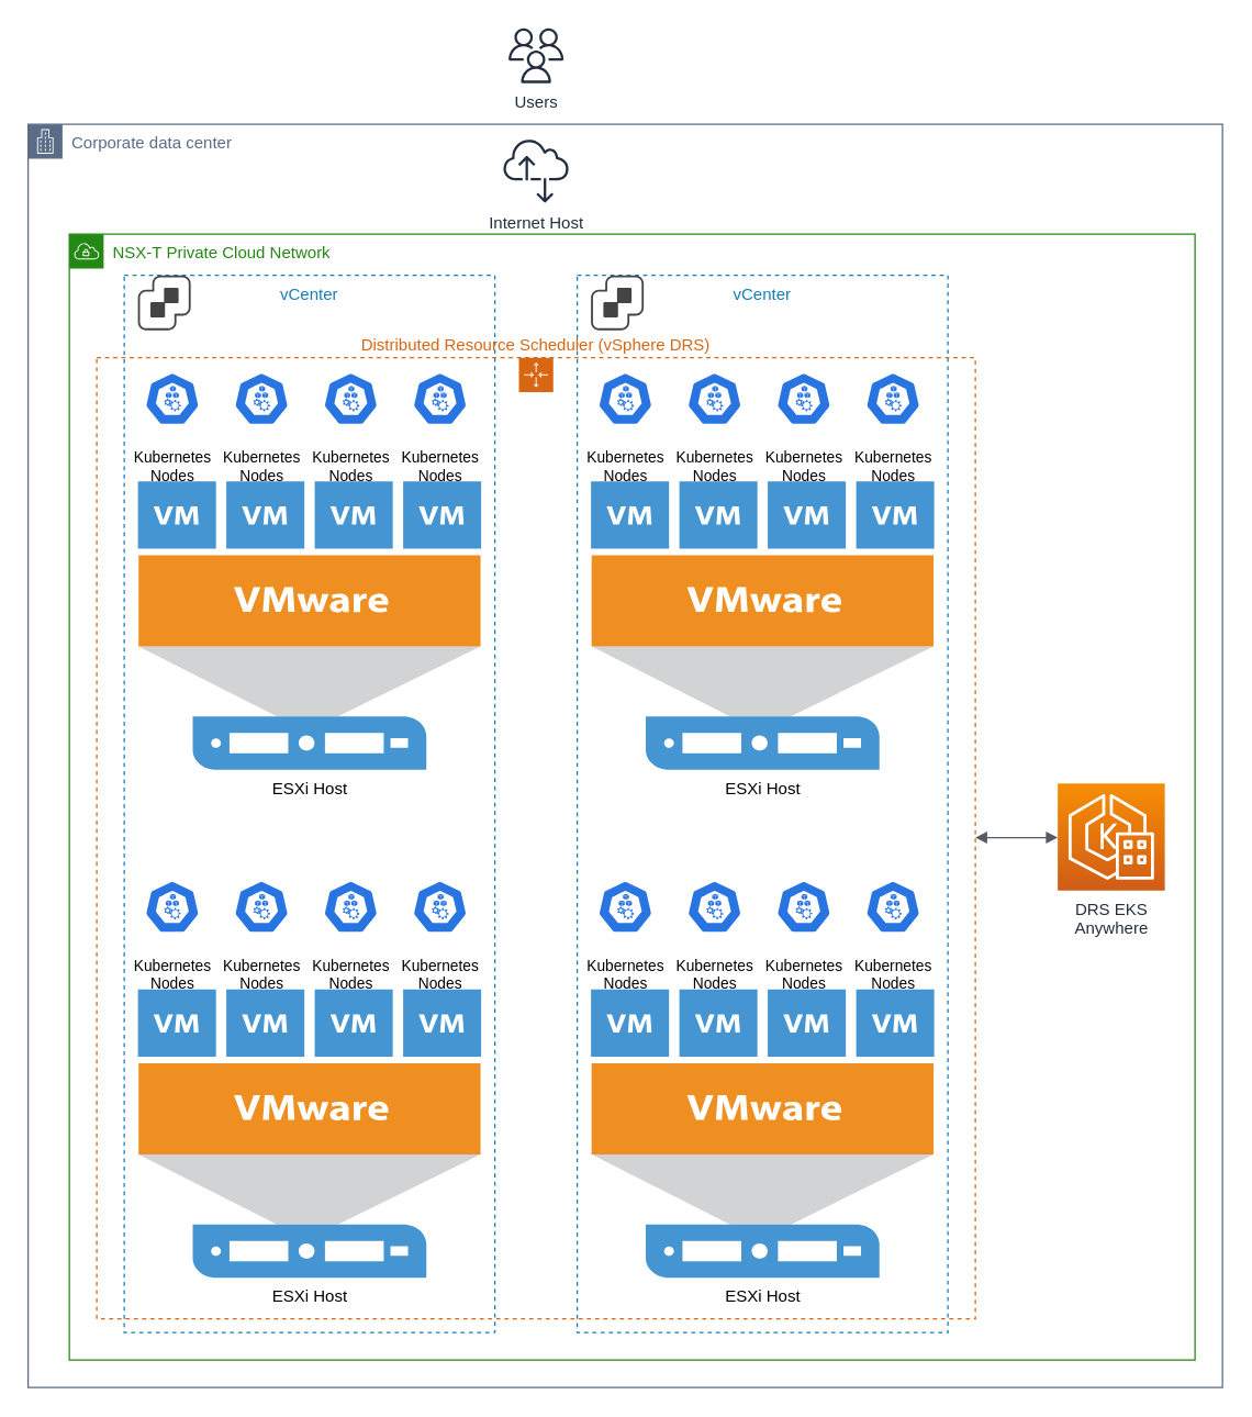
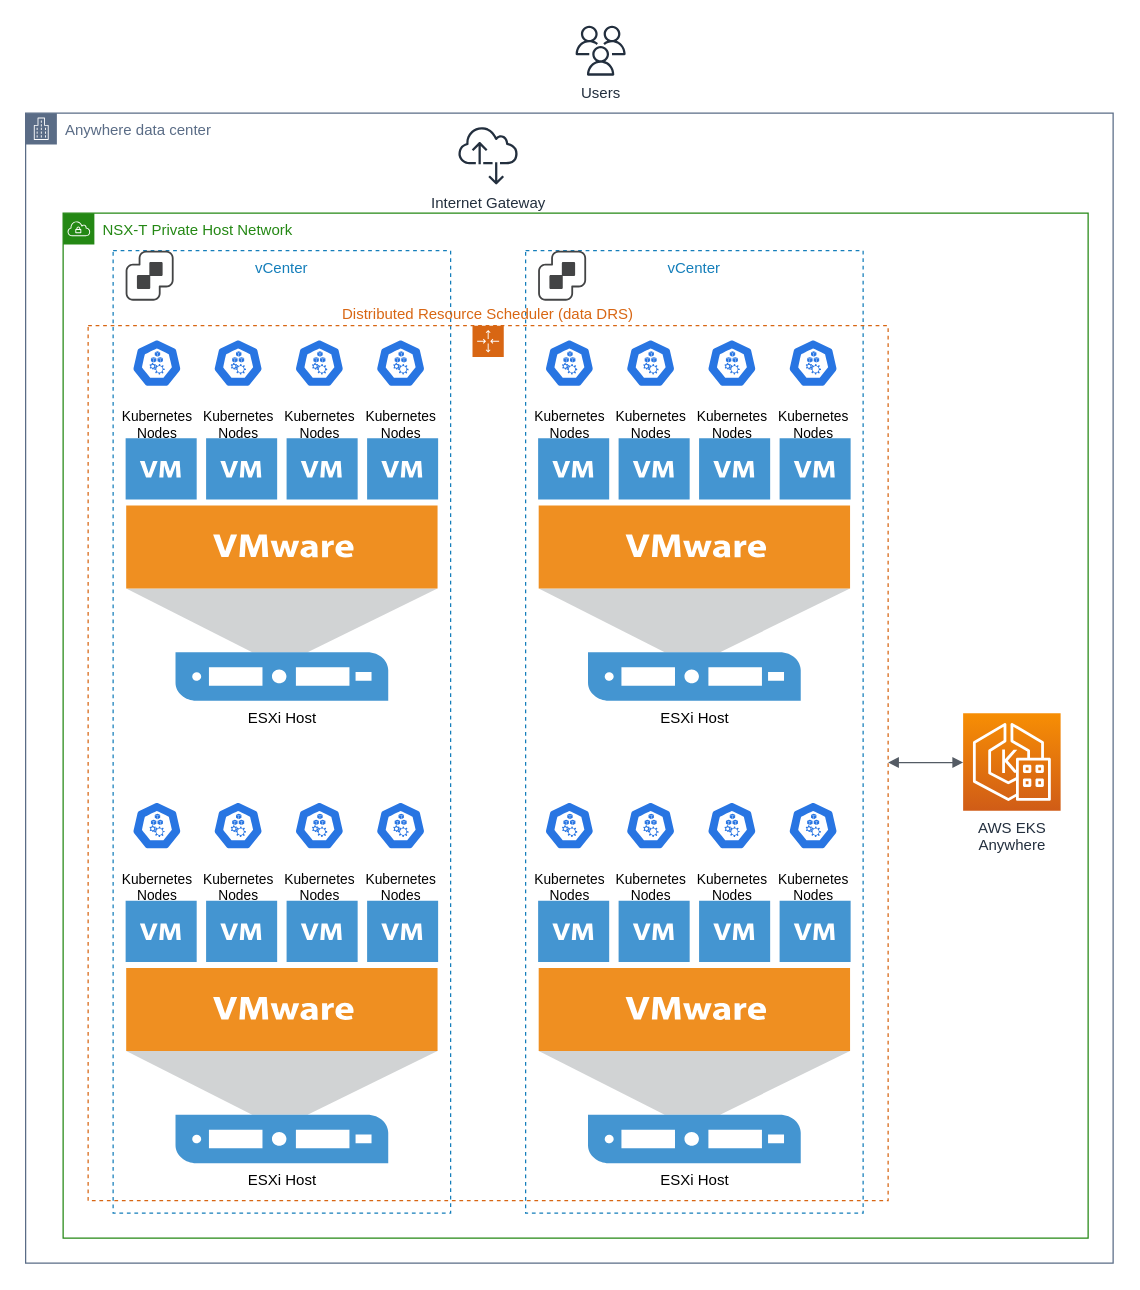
  <mxCell id="0" />
  <mxCell id="1" parent="0" />
- <mxCell id="2" value="NSX-T Private Cloud Network" style="points=[[0,0],[0.25,0],[0.5,0],[0.75,0],[1,0],[1,0.25],[1,0.5],[1,0.75],[1,1],[0.75,1],[0.5,1],[0.25,1],[0,1],[0,0.75],[0,0.5],[0,0.25]];outlineConnect=0;gradientColor=none;html=1;whiteSpace=wrap;fontSize=12;fontStyle=0;shape=mxgraph.aws4.group;grIcon=mxgraph.aws4.group_vpc;strokeColor=#248814;fillColor=none;verticalAlign=top;align=left;spacingLeft=30;dashed=0;fontColor=#248814;" parent="1" vertex="1"><mxGeometry x="50" y="170" width="820" height="820" as="geometry" /></mxCell>
+ <mxCell id="2" value="NSX-T Private Host Network" style="points=[[0,0],[0.25,0],[0.5,0],[0.75,0],[1,0],[1,0.25],[1,0.5],[1,0.75],[1,1],[0.75,1],[0.5,1],[0.25,1],[0,1],[0,0.75],[0,0.5],[0,0.25]];outlineConnect=0;gradientColor=none;html=1;whiteSpace=wrap;fontSize=12;fontStyle=0;shape=mxgraph.aws4.group;grIcon=mxgraph.aws4.group_vpc;strokeColor=#248814;fillColor=none;verticalAlign=top;align=left;spacingLeft=30;dashed=0;fontColor=#248814;" parent="1" vertex="1"><mxGeometry x="50" y="170" width="820" height="820" as="geometry" /></mxCell>
  <mxCell id="3" value="vCenter" style="strokeColor=#147EBA;dashed=1;verticalAlign=top;fontStyle=0;fontColor=#147EBA;" parent="1" vertex="1"><mxGeometry x="90" y="200" width="270" height="770" as="geometry" /></mxCell>
  <mxCell id="4" value="vCenter" style="strokeColor=#147EBA;dashed=1;verticalAlign=top;fontStyle=0;fontColor=#147EBA;" vertex="1" parent="1"><mxGeometry x="420" y="200" width="270" height="770" as="geometry" /></mxCell>
- <mxCell id="5" value="Corporate data center" style="points=[[0,0],[0.25,0],[0.5,0],[0.75,0],[1,0],[1,0.25],[1,0.5],[1,0.75],[1,1],[0.75,1],[0.5,1],[0.25,1],[0,1],[0,0.75],[0,0.5],[0,0.25]];outlineConnect=0;gradientColor=none;html=1;whiteSpace=wrap;fontSize=12;fontStyle=0;container=1;pointerEvents=0;collapsible=0;recursiveResize=0;shape=mxgraph.aws4.group;grIcon=mxgraph.aws4.group_corporate_data_center;strokeColor=#5A6C86;fillColor=none;verticalAlign=top;align=left;spacingLeft=30;fontColor=#5A6C86;dashed=0;" vertex="1" parent="1"><mxGeometry x="20" y="90" width="870" height="920" as="geometry" /></mxCell>
+ <mxCell id="5" value="Anywhere data center" style="points=[[0,0],[0.25,0],[0.5,0],[0.75,0],[1,0],[1,0.25],[1,0.5],[1,0.75],[1,1],[0.75,1],[0.5,1],[0.25,1],[0,1],[0,0.75],[0,0.5],[0,0.25]];outlineConnect=0;gradientColor=none;html=1;whiteSpace=wrap;fontSize=12;fontStyle=0;container=1;pointerEvents=0;collapsible=0;recursiveResize=0;shape=mxgraph.aws4.group;grIcon=mxgraph.aws4.group_corporate_data_center;strokeColor=#5A6C86;fillColor=none;verticalAlign=top;align=left;spacingLeft=30;fontColor=#5A6C86;dashed=0;" vertex="1" parent="1"><mxGeometry x="20" y="90" width="870" height="920" as="geometry" /></mxCell>
  <mxCell id="6" value="ESXi Host" style="pointerEvents=1;shadow=0;dashed=0;html=1;strokeColor=none;fillColor=#4495D1;labelPosition=center;verticalLabelPosition=bottom;verticalAlign=top;align=center;outlineConnect=0;shape=mxgraph.veeam.vmware_host;" vertex="1" parent="5"><mxGeometry x="80" y="260" width="250" height="210" as="geometry" /></mxCell>
  <mxCell id="7" value="Kubernetes&lt;br style=&quot;font-size: 11px;&quot;&gt;Nodes" style="sketch=0;html=1;dashed=0;whitespace=wrap;fillColor=#2875E2;strokeColor=#ffffff;points=[[0.005,0.63,0],[0.1,0.2,0],[0.9,0.2,0],[0.5,0,0],[0.995,0.63,0],[0.72,0.99,0],[0.5,1,0],[0.28,0.99,0]];shape=mxgraph.kubernetes.icon;prIcon=node;verticalAlign=top;labelPosition=center;verticalLabelPosition=bottom;align=center;fontSize=11;" vertex="1" parent="5"><mxGeometry x="85" y="170" width="40" height="60" as="geometry" /></mxCell>
  <mxCell id="8" value="Kubernetes&lt;br style=&quot;font-size: 11px;&quot;&gt;Nodes" style="sketch=0;html=1;dashed=0;whitespace=wrap;fillColor=#2875E2;strokeColor=#ffffff;points=[[0.005,0.63,0],[0.1,0.2,0],[0.9,0.2,0],[0.5,0,0],[0.995,0.63,0],[0.72,0.99,0],[0.5,1,0],[0.28,0.99,0]];shape=mxgraph.kubernetes.icon;prIcon=node;verticalAlign=top;labelPosition=center;verticalLabelPosition=bottom;align=center;fontSize=11;" vertex="1" parent="5"><mxGeometry x="150" y="170" width="40" height="60" as="geometry" /></mxCell>
  <mxCell id="9" value="Kubernetes&lt;br style=&quot;font-size: 11px;&quot;&gt;Nodes" style="sketch=0;html=1;dashed=0;whitespace=wrap;fillColor=#2875E2;strokeColor=#ffffff;points=[[0.005,0.63,0],[0.1,0.2,0],[0.9,0.2,0],[0.5,0,0],[0.995,0.63,0],[0.72,0.99,0],[0.5,1,0],[0.28,0.99,0]];shape=mxgraph.kubernetes.icon;prIcon=node;verticalAlign=top;labelPosition=center;verticalLabelPosition=bottom;align=center;fontSize=11;" vertex="1" parent="5"><mxGeometry x="215" y="170" width="40" height="60" as="geometry" /></mxCell>
  <mxCell id="10" value="Kubernetes&lt;br style=&quot;font-size: 11px;&quot;&gt;Nodes" style="sketch=0;html=1;dashed=0;whitespace=wrap;fillColor=#2875E2;strokeColor=#ffffff;points=[[0.005,0.63,0],[0.1,0.2,0],[0.9,0.2,0],[0.5,0,0],[0.995,0.63,0],[0.72,0.99,0],[0.5,1,0],[0.28,0.99,0]];shape=mxgraph.kubernetes.icon;prIcon=node;verticalAlign=top;labelPosition=center;verticalLabelPosition=bottom;align=center;fontSize=11;" vertex="1" parent="5"><mxGeometry x="280" y="170" width="40" height="60" as="geometry" /></mxCell>
  <mxCell id="11" value="Kubernetes&lt;br style=&quot;font-size: 11px;&quot;&gt;Nodes" style="sketch=0;html=1;dashed=0;whitespace=wrap;fillColor=#2875E2;strokeColor=#ffffff;points=[[0.005,0.63,0],[0.1,0.2,0],[0.9,0.2,0],[0.5,0,0],[0.995,0.63,0],[0.72,0.99,0],[0.5,1,0],[0.28,0.99,0]];shape=mxgraph.kubernetes.icon;prIcon=node;verticalAlign=top;labelPosition=center;verticalLabelPosition=bottom;align=center;fontSize=11;" vertex="1" parent="5"><mxGeometry x="415" y="170" width="40" height="60" as="geometry" /></mxCell>
  <mxCell id="12" value="Kubernetes&lt;br style=&quot;font-size: 11px;&quot;&gt;Nodes" style="sketch=0;html=1;dashed=0;whitespace=wrap;fillColor=#2875E2;strokeColor=#ffffff;points=[[0.005,0.63,0],[0.1,0.2,0],[0.9,0.2,0],[0.5,0,0],[0.995,0.63,0],[0.72,0.99,0],[0.5,1,0],[0.28,0.99,0]];shape=mxgraph.kubernetes.icon;prIcon=node;verticalAlign=top;labelPosition=center;verticalLabelPosition=bottom;align=center;fontSize=11;" vertex="1" parent="5"><mxGeometry x="480" y="170" width="40" height="60" as="geometry" /></mxCell>
  <mxCell id="13" value="Kubernetes&lt;br style=&quot;font-size: 11px;&quot;&gt;Nodes" style="sketch=0;html=1;dashed=0;whitespace=wrap;fillColor=#2875E2;strokeColor=#ffffff;points=[[0.005,0.63,0],[0.1,0.2,0],[0.9,0.2,0],[0.5,0,0],[0.995,0.63,0],[0.72,0.99,0],[0.5,1,0],[0.28,0.99,0]];shape=mxgraph.kubernetes.icon;prIcon=node;verticalAlign=top;labelPosition=center;verticalLabelPosition=bottom;align=center;fontSize=11;" vertex="1" parent="5"><mxGeometry x="545" y="170" width="40" height="60" as="geometry" /></mxCell>
  <mxCell id="14" value="Kubernetes&lt;br style=&quot;font-size: 11px;&quot;&gt;Nodes" style="sketch=0;html=1;dashed=0;whitespace=wrap;fillColor=#2875E2;strokeColor=#ffffff;points=[[0.005,0.63,0],[0.1,0.2,0],[0.9,0.2,0],[0.5,0,0],[0.995,0.63,0],[0.72,0.99,0],[0.5,1,0],[0.28,0.99,0]];shape=mxgraph.kubernetes.icon;prIcon=node;verticalAlign=top;labelPosition=center;verticalLabelPosition=bottom;align=center;fontSize=11;" vertex="1" parent="5"><mxGeometry x="610" y="170" width="40" height="60" as="geometry" /></mxCell>
  <mxCell id="15" value="ESXi Host" style="pointerEvents=1;shadow=0;dashed=0;html=1;strokeColor=none;fillColor=#4495D1;labelPosition=center;verticalLabelPosition=bottom;verticalAlign=top;align=center;outlineConnect=0;shape=mxgraph.veeam.vmware_host;" vertex="1" parent="5"><mxGeometry x="410" y="260" width="250" height="210" as="geometry" /></mxCell>
- <mxCell id="16" value="Distributed Resource Scheduler (vSphere DRS)" style="points=[[0,0],[0.25,0],[0.5,0],[0.75,0],[1,0],[1,0.25],[1,0.5],[1,0.75],[1,1],[0.75,1],[0.5,1],[0.25,1],[0,1],[0,0.75],[0,0.5],[0,0.25]];outlineConnect=0;gradientColor=none;html=1;whiteSpace=wrap;fontSize=12;fontStyle=0;shape=mxgraph.aws4.groupCenter;grIcon=mxgraph.aws4.group_auto_scaling_group;grStroke=1;strokeColor=#D86613;fillColor=none;verticalAlign=bottom;align=center;fontColor=#D86613;dashed=1;spacingTop=25;labelPosition=center;verticalLabelPosition=top;" parent="5" vertex="1"><mxGeometry x="50" y="170" width="640" height="700" as="geometry" /></mxCell>
+ <mxCell id="16" value="Distributed Resource Scheduler (data DRS)" style="points=[[0,0],[0.25,0],[0.5,0],[0.75,0],[1,0],[1,0.25],[1,0.5],[1,0.75],[1,1],[0.75,1],[0.5,1],[0.25,1],[0,1],[0,0.75],[0,0.5],[0,0.25]];outlineConnect=0;gradientColor=none;html=1;whiteSpace=wrap;fontSize=12;fontStyle=0;shape=mxgraph.aws4.groupCenter;grIcon=mxgraph.aws4.group_auto_scaling_group;grStroke=1;strokeColor=#D86613;fillColor=none;verticalAlign=bottom;align=center;fontColor=#D86613;dashed=1;spacingTop=25;labelPosition=center;verticalLabelPosition=top;" parent="5" vertex="1"><mxGeometry x="50" y="170" width="640" height="700" as="geometry" /></mxCell>
  <mxCell id="17" value="" style="sketch=0;pointerEvents=1;shadow=0;dashed=0;html=1;strokeColor=none;fillColor=#434445;labelPosition=center;verticalLabelPosition=bottom;verticalAlign=top;align=center;outlineConnect=0;shape=mxgraph.vvd.vcenter_server;aspect=fixed;" vertex="1" parent="5"><mxGeometry x="410" y="110" width="38.4" height="40" as="geometry" /></mxCell>
  <mxCell id="18" value="" style="sketch=0;pointerEvents=1;shadow=0;dashed=0;html=1;strokeColor=none;fillColor=#434445;labelPosition=center;verticalLabelPosition=bottom;verticalAlign=top;align=center;outlineConnect=0;shape=mxgraph.vvd.vcenter_server;aspect=fixed;" vertex="1" parent="5"><mxGeometry x="80" y="110" width="38.4" height="40" as="geometry" /></mxCell>
  <mxCell id="19" value="" style="edgeStyle=orthogonalEdgeStyle;html=1;endArrow=block;elbow=vertical;startArrow=block;startFill=1;endFill=1;strokeColor=#545B64;rounded=0;fontSize=11;" edge="1" parent="5"><mxGeometry width="100" relative="1" as="geometry"><mxPoint x="690" y="519.5" as="sourcePoint" /><mxPoint x="750" y="519.5" as="targetPoint" /></mxGeometry></mxCell>
- <mxCell id="20" value="Internet Host" style="outlineConnect=0;fontColor=#232F3E;gradientColor=none;fillColor=#232F3E;strokeColor=none;dashed=0;verticalLabelPosition=bottom;verticalAlign=top;align=center;html=1;fontSize=12;fontStyle=0;aspect=fixed;pointerEvents=1;shape=mxgraph.aws4.internet_alt2;" parent="5" vertex="1"><mxGeometry x="346" y="10" width="48" height="48" as="geometry" /></mxCell>
- <mxCell id="21" value="Users" style="outlineConnect=0;fontColor=#232F3E;gradientColor=none;fillColor=#232F3E;strokeColor=none;dashed=0;verticalLabelPosition=bottom;verticalAlign=top;align=center;html=1;fontSize=12;fontStyle=0;aspect=fixed;pointerEvents=1;shape=mxgraph.aws4.users;" parent="1" vertex="1"><mxGeometry x="370" y="20" width="40" height="40" as="geometry" /></mxCell>
+ <mxCell id="20" value="Internet Gateway" style="outlineConnect=0;fontColor=#232F3E;gradientColor=none;fillColor=#232F3E;strokeColor=none;dashed=0;verticalLabelPosition=bottom;verticalAlign=top;align=center;html=1;fontSize=12;fontStyle=0;aspect=fixed;pointerEvents=1;shape=mxgraph.aws4.internet_alt2;" parent="5" vertex="1"><mxGeometry x="346" y="10" width="48" height="48" as="geometry" /></mxCell>
+ <mxCell id="21" value="Users" style="outlineConnect=0;fontColor=#232F3E;gradientColor=none;fillColor=#232F3E;strokeColor=none;dashed=0;verticalLabelPosition=bottom;verticalAlign=top;align=center;html=1;fontSize=12;fontStyle=0;aspect=fixed;pointerEvents=1;shape=mxgraph.aws4.users;" parent="1" vertex="1"><mxGeometry x="460" y="20" width="40" height="40" as="geometry" /></mxCell>
  <mxCell id="22" value="Kubernetes&lt;br style=&quot;font-size: 11px;&quot;&gt;Nodes" style="sketch=0;html=1;dashed=0;whitespace=wrap;fillColor=#2875E2;strokeColor=#ffffff;points=[[0.005,0.63,0],[0.1,0.2,0],[0.9,0.2,0],[0.5,0,0],[0.995,0.63,0],[0.72,0.99,0],[0.5,1,0],[0.28,0.99,0]];shape=mxgraph.kubernetes.icon;prIcon=node;verticalAlign=top;labelPosition=center;verticalLabelPosition=bottom;align=center;fontSize=11;" parent="1" vertex="1"><mxGeometry x="105" y="630" width="40" height="60" as="geometry" /></mxCell>
  <mxCell id="23" value="ESXi Host" style="pointerEvents=1;shadow=0;dashed=0;html=1;strokeColor=none;fillColor=#4495D1;labelPosition=center;verticalLabelPosition=bottom;verticalAlign=top;align=center;outlineConnect=0;shape=mxgraph.veeam.vmware_host;" vertex="1" parent="1"><mxGeometry x="100" y="720" width="250" height="210" as="geometry" /></mxCell>
  <mxCell id="24" value="Kubernetes&lt;br style=&quot;font-size: 11px;&quot;&gt;Nodes" style="sketch=0;html=1;dashed=0;whitespace=wrap;fillColor=#2875E2;strokeColor=#ffffff;points=[[0.005,0.63,0],[0.1,0.2,0],[0.9,0.2,0],[0.5,0,0],[0.995,0.63,0],[0.72,0.99,0],[0.5,1,0],[0.28,0.99,0]];shape=mxgraph.kubernetes.icon;prIcon=node;verticalAlign=top;labelPosition=center;verticalLabelPosition=bottom;align=center;fontSize=11;" vertex="1" parent="1"><mxGeometry x="170" y="630" width="40" height="60" as="geometry" /></mxCell>
  <mxCell id="25" value="Kubernetes&lt;br style=&quot;font-size: 11px;&quot;&gt;Nodes" style="sketch=0;html=1;dashed=0;whitespace=wrap;fillColor=#2875E2;strokeColor=#ffffff;points=[[0.005,0.63,0],[0.1,0.2,0],[0.9,0.2,0],[0.5,0,0],[0.995,0.63,0],[0.72,0.99,0],[0.5,1,0],[0.28,0.99,0]];shape=mxgraph.kubernetes.icon;prIcon=node;verticalAlign=top;labelPosition=center;verticalLabelPosition=bottom;align=center;fontSize=11;" vertex="1" parent="1"><mxGeometry x="235" y="630" width="40" height="60" as="geometry" /></mxCell>
  <mxCell id="26" value="Kubernetes&lt;br style=&quot;font-size: 11px;&quot;&gt;Nodes" style="sketch=0;html=1;dashed=0;whitespace=wrap;fillColor=#2875E2;strokeColor=#ffffff;points=[[0.005,0.63,0],[0.1,0.2,0],[0.9,0.2,0],[0.5,0,0],[0.995,0.63,0],[0.72,0.99,0],[0.5,1,0],[0.28,0.99,0]];shape=mxgraph.kubernetes.icon;prIcon=node;verticalAlign=top;labelPosition=center;verticalLabelPosition=bottom;align=center;fontSize=11;" vertex="1" parent="1"><mxGeometry x="300" y="630" width="40" height="60" as="geometry" /></mxCell>
  <mxCell id="27" value="Kubernetes&lt;br style=&quot;font-size: 11px;&quot;&gt;Nodes" style="sketch=0;html=1;dashed=0;whitespace=wrap;fillColor=#2875E2;strokeColor=#ffffff;points=[[0.005,0.63,0],[0.1,0.2,0],[0.9,0.2,0],[0.5,0,0],[0.995,0.63,0],[0.72,0.99,0],[0.5,1,0],[0.28,0.99,0]];shape=mxgraph.kubernetes.icon;prIcon=node;verticalAlign=top;labelPosition=center;verticalLabelPosition=bottom;align=center;fontSize=11;" vertex="1" parent="1"><mxGeometry x="435" y="630" width="40" height="60" as="geometry" /></mxCell>
  <mxCell id="28" value="Kubernetes&lt;br style=&quot;font-size: 11px;&quot;&gt;Nodes" style="sketch=0;html=1;dashed=0;whitespace=wrap;fillColor=#2875E2;strokeColor=#ffffff;points=[[0.005,0.63,0],[0.1,0.2,0],[0.9,0.2,0],[0.5,0,0],[0.995,0.63,0],[0.72,0.99,0],[0.5,1,0],[0.28,0.99,0]];shape=mxgraph.kubernetes.icon;prIcon=node;verticalAlign=top;labelPosition=center;verticalLabelPosition=bottom;align=center;fontSize=11;" vertex="1" parent="1"><mxGeometry x="500" y="630" width="40" height="60" as="geometry" /></mxCell>
  <mxCell id="29" value="Kubernetes&lt;br style=&quot;font-size: 11px;&quot;&gt;Nodes" style="sketch=0;html=1;dashed=0;whitespace=wrap;fillColor=#2875E2;strokeColor=#ffffff;points=[[0.005,0.63,0],[0.1,0.2,0],[0.9,0.2,0],[0.5,0,0],[0.995,0.63,0],[0.72,0.99,0],[0.5,1,0],[0.28,0.99,0]];shape=mxgraph.kubernetes.icon;prIcon=node;verticalAlign=top;labelPosition=center;verticalLabelPosition=bottom;align=center;fontSize=11;" vertex="1" parent="1"><mxGeometry x="565" y="630" width="40" height="60" as="geometry" /></mxCell>
  <mxCell id="30" value="Kubernetes&lt;br style=&quot;font-size: 11px;&quot;&gt;Nodes" style="sketch=0;html=1;dashed=0;whitespace=wrap;fillColor=#2875E2;strokeColor=#ffffff;points=[[0.005,0.63,0],[0.1,0.2,0],[0.9,0.2,0],[0.5,0,0],[0.995,0.63,0],[0.72,0.99,0],[0.5,1,0],[0.28,0.99,0]];shape=mxgraph.kubernetes.icon;prIcon=node;verticalAlign=top;labelPosition=center;verticalLabelPosition=bottom;align=center;fontSize=11;" vertex="1" parent="1"><mxGeometry x="630" y="630" width="40" height="60" as="geometry" /></mxCell>
  <mxCell id="31" value="ESXi Host" style="pointerEvents=1;shadow=0;dashed=0;html=1;strokeColor=none;fillColor=#4495D1;labelPosition=center;verticalLabelPosition=bottom;verticalAlign=top;align=center;outlineConnect=0;shape=mxgraph.veeam.vmware_host;" vertex="1" parent="1"><mxGeometry x="430" y="720" width="250" height="210" as="geometry" /></mxCell>
- <mxCell id="32" value="DRS EKS&lt;br&gt;Anywhere" style="sketch=0;points=[[0,0,0],[0.25,0,0],[0.5,0,0],[0.75,0,0],[1,0,0],[0,1,0],[0.25,1,0],[0.5,1,0],[0.75,1,0],[1,1,0],[0,0.25,0],[0,0.5,0],[0,0.75,0],[1,0.25,0],[1,0.5,0],[1,0.75,0]];outlineConnect=0;fontColor=#232F3E;gradientColor=#F78E04;gradientDirection=north;fillColor=#D05C17;strokeColor=#ffffff;dashed=0;verticalLabelPosition=bottom;verticalAlign=top;align=center;html=1;fontSize=12;fontStyle=0;aspect=fixed;shape=mxgraph.aws4.resourceIcon;resIcon=mxgraph.aws4.eks_anywhere;" vertex="1" parent="1"><mxGeometry x="770" y="570" width="78" height="78" as="geometry" /></mxCell>
+ <mxCell id="32" value="AWS EKS&lt;br&gt;Anywhere" style="sketch=0;points=[[0,0,0],[0.25,0,0],[0.5,0,0],[0.75,0,0],[1,0,0],[0,1,0],[0.25,1,0],[0.5,1,0],[0.75,1,0],[1,1,0],[0,0.25,0],[0,0.5,0],[0,0.75,0],[1,0.25,0],[1,0.5,0],[1,0.75,0]];outlineConnect=0;fontColor=#232F3E;gradientColor=#F78E04;gradientDirection=north;fillColor=#D05C17;strokeColor=#ffffff;dashed=0;verticalLabelPosition=bottom;verticalAlign=top;align=center;html=1;fontSize=12;fontStyle=0;aspect=fixed;shape=mxgraph.aws4.resourceIcon;resIcon=mxgraph.aws4.eks_anywhere;" vertex="1" parent="1"><mxGeometry x="770" y="570" width="78" height="78" as="geometry" /></mxCell>
